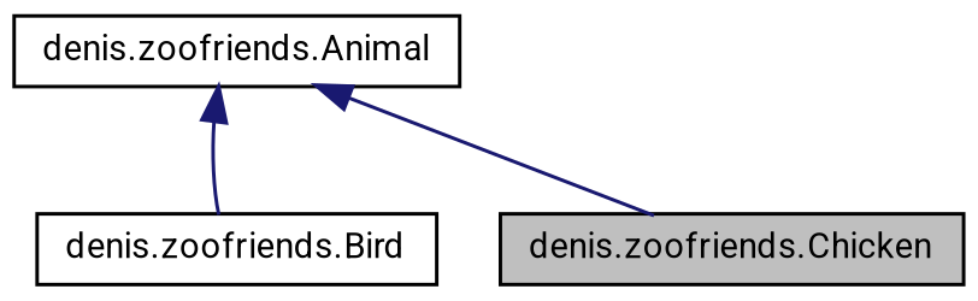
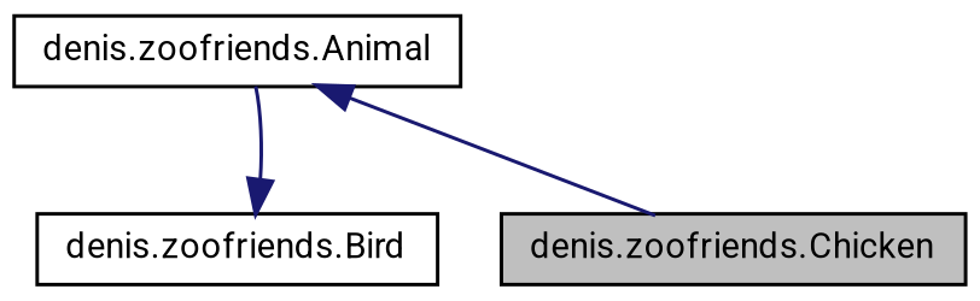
  digraph {
    fontname=Roboto
    node [color=black fillcolor=white fontname=Roboto fontsize=10 shape=record style=filled]
    edge [color=midnightblue dir=back fontname=Roboto fontsize=10 labelfontname=Helvetica labelfontsize=10 style=solid]
    n1 [fillcolor=grey75 fontcolor=black height=0.2 label="denis.zoofriends.Chicken" width=0.4]
    n2 [height=0.2 label="denis.zoofriends.Bird" width=0.4]
    n3 [height=0.2 label="denis.zoofriends.Animal" width=0.4]
    n3 -> n1
-   n3 -> n2
+   n2 -> n3
  }
